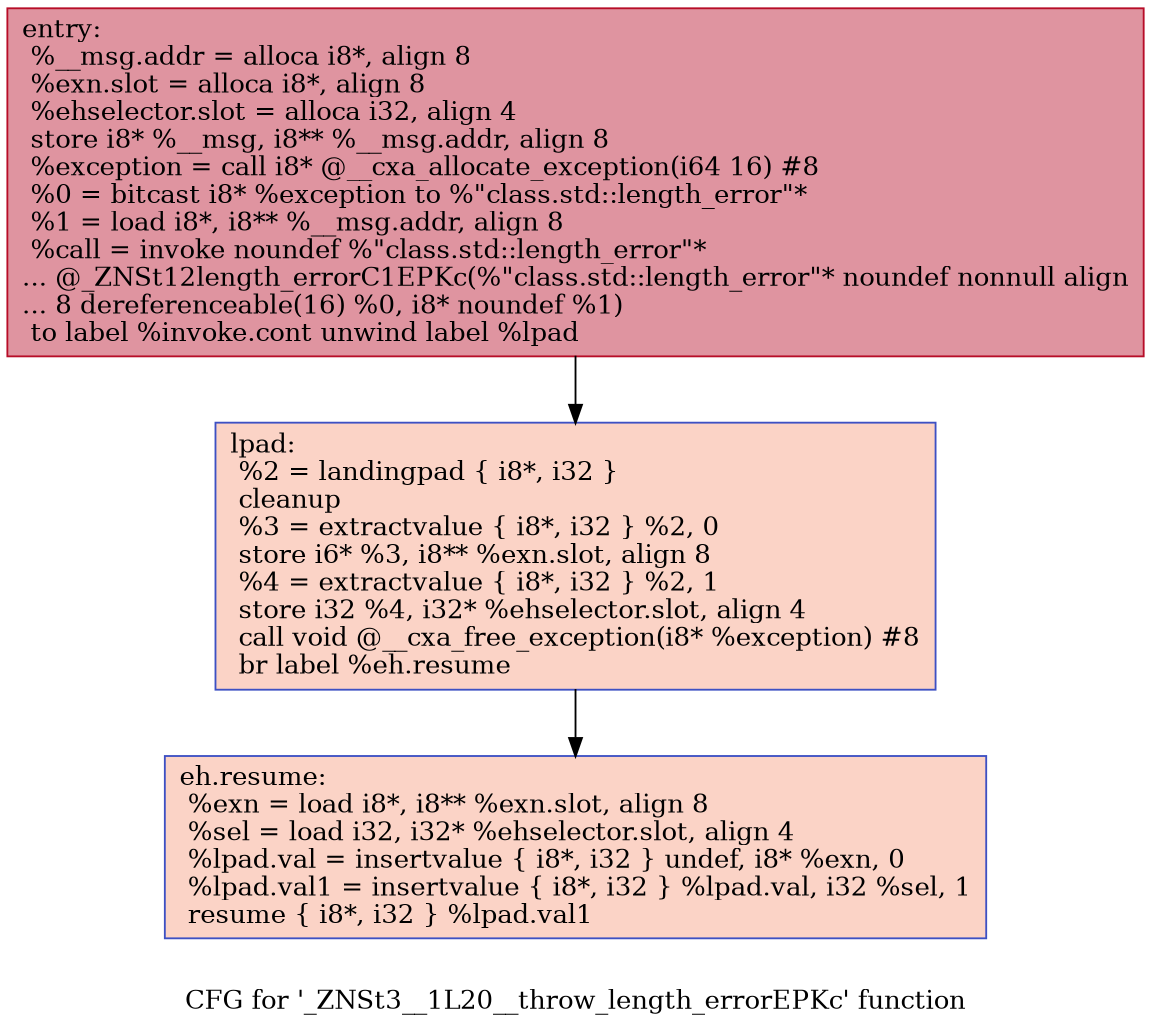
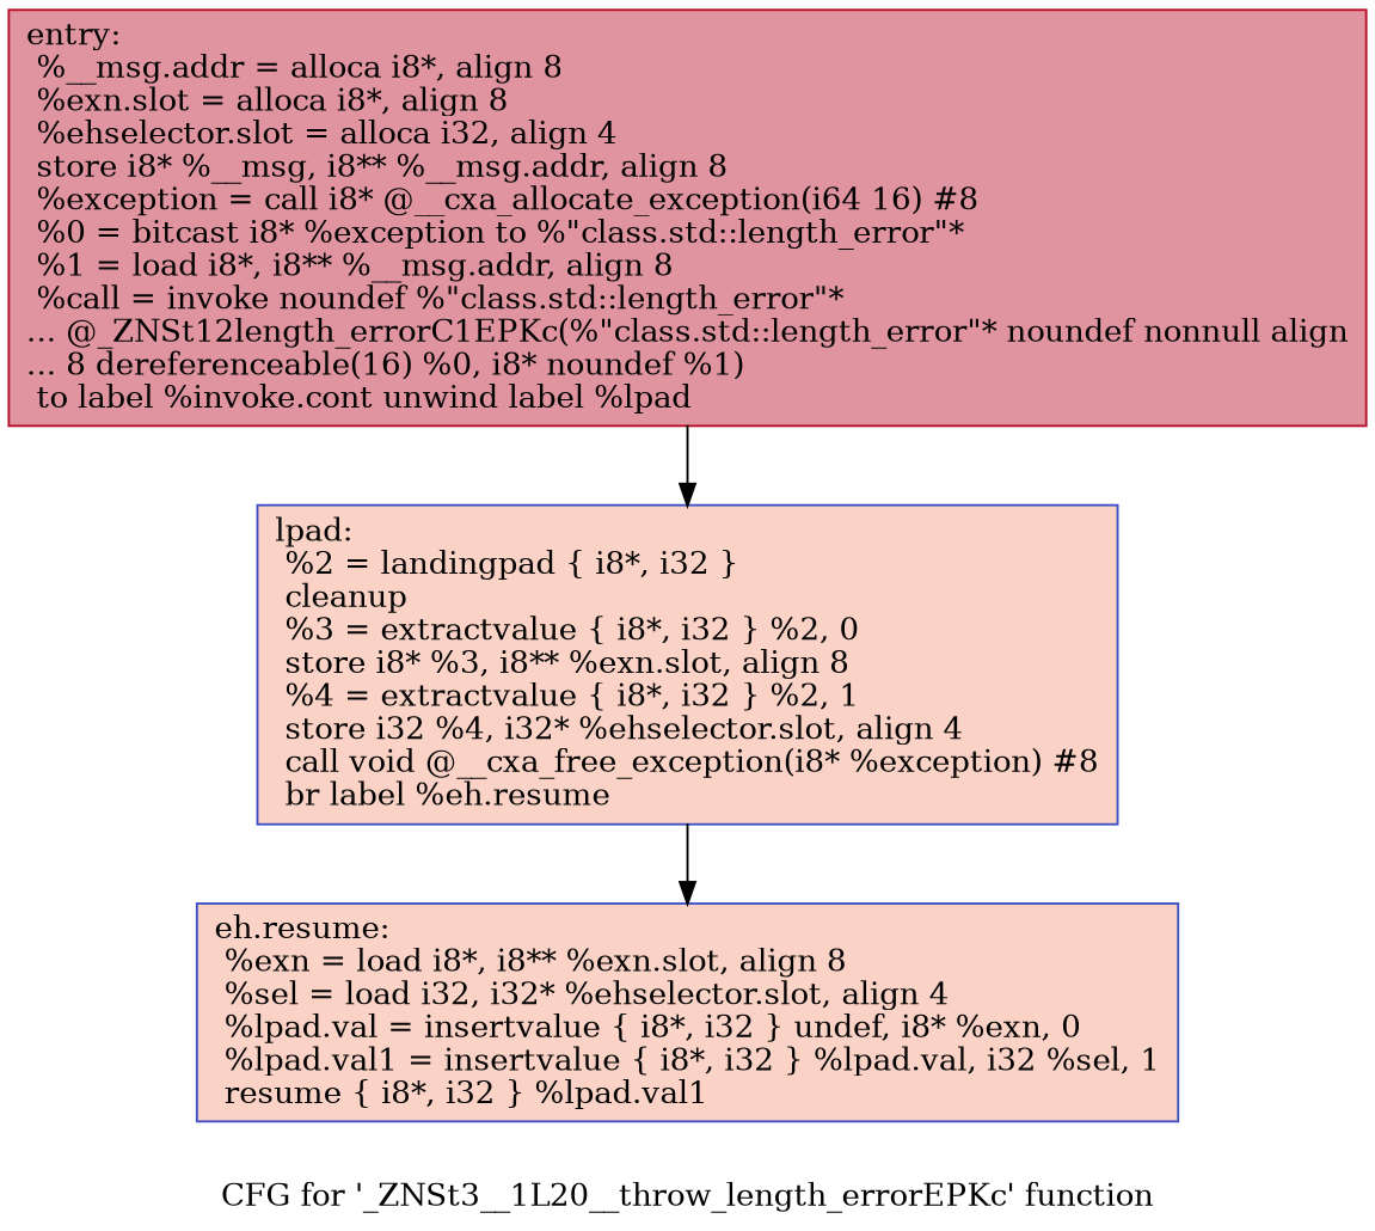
  digraph {
    label="CFG for '_ZNSt3__1L20__throw_length_errorEPKc' function"
    node [color="#3d50c3ff" fillcolor="#f59c7d70" shape=record style=filled]
    n1 [color="#b70d28ff" fillcolor="#b70d2870" label="{entry:\l  %__msg.addr = alloca i8*, align 8\l  %exn.slot = alloca i8*, align 8\l  %ehselector.slot = alloca i32, align 4\l  store i8* %__msg, i8** %__msg.addr, align 8\l  %exception = call i8* @__cxa_allocate_exception(i64 16) #8\l  %0 = bitcast i8* %exception to %\"class.std::length_error\"*\l  %1 = load i8*, i8** %__msg.addr, align 8\l  %call = invoke noundef %\"class.std::length_error\"*\l... @_ZNSt12length_errorC1EPKc(%\"class.std::length_error\"* noundef nonnull align\l... 8 dereferenceable(16) %0, i8* noundef %1)\l          to label %invoke.cont unwind label %lpad\l}"]
-   n2 [label="{lpad:                                             \l  %2 = landingpad \{ i8*, i32 \}\l          cleanup\l  %3 = extractvalue \{ i8*, i32 \} %2, 0\l  store i6* %3, i8** %exn.slot, align 8\l  %4 = extractvalue \{ i8*, i32 \} %2, 1\l  store i32 %4, i32* %ehselector.slot, align 4\l  call void @__cxa_free_exception(i8* %exception) #8\l  br label %eh.resume\l}"]
+   n2 [label="{lpad:                                             \l  %2 = landingpad \{ i8*, i32 \}\l          cleanup\l  %3 = extractvalue \{ i8*, i32 \} %2, 0\l  store i8* %3, i8** %exn.slot, align 8\l  %4 = extractvalue \{ i8*, i32 \} %2, 1\l  store i32 %4, i32* %ehselector.slot, align 4\l  call void @__cxa_free_exception(i8* %exception) #8\l  br label %eh.resume\l}"]
    n3 [label="{eh.resume:                                        \l  %exn = load i8*, i8** %exn.slot, align 8\l  %sel = load i32, i32* %ehselector.slot, align 4\l  %lpad.val = insertvalue \{ i8*, i32 \} undef, i8* %exn, 0\l  %lpad.val1 = insertvalue \{ i8*, i32 \} %lpad.val, i32 %sel, 1\l  resume \{ i8*, i32 \} %lpad.val1\l}"]
    n1 -> n2
    n2 -> n3
  }
